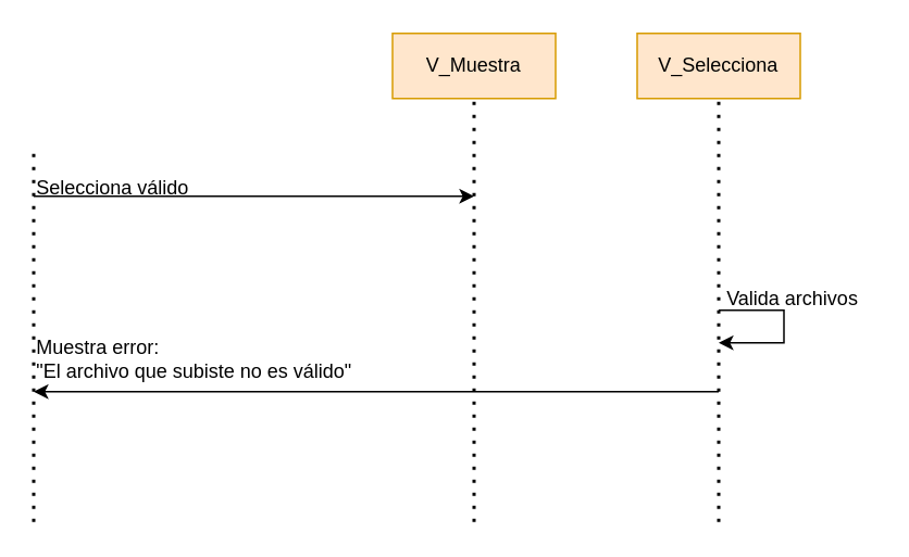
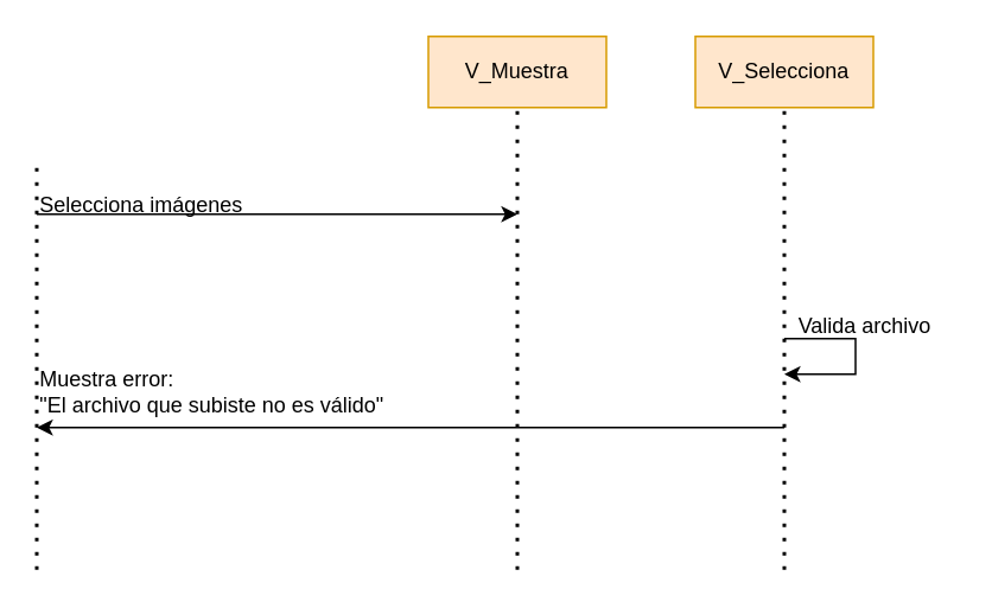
  <mxCell id="0" />
  <mxCell id="1" parent="0" />
  <mxCell id="2" value="" style="endArrow=none;dashed=1;html=1;dashPattern=1 3;strokeWidth=2;rounded=0;" parent="1" edge="1"><mxGeometry width="50" height="50" relative="1" as="geometry"><mxPoint x="20" y="320" as="sourcePoint" /><mxPoint x="20" y="90" as="targetPoint" /></mxGeometry></mxCell>
  <mxCell id="3" value="" style="endArrow=none;dashed=1;html=1;dashPattern=1 3;strokeWidth=2;rounded=0;entryX=0.5;entryY=1;entryDx=0;entryDy=0;" parent="1" edge="1"><mxGeometry width="50" height="50" relative="1" as="geometry"><mxPoint x="290" y="320" as="sourcePoint" /><mxPoint x="290" y="60" as="targetPoint" /></mxGeometry></mxCell>
  <mxCell id="4" value="" style="endArrow=classic;html=1;rounded=0;" parent="1" edge="1"><mxGeometry width="50" height="50" relative="1" as="geometry"><mxPoint x="20" y="120" as="sourcePoint" /><mxPoint x="290" y="120" as="targetPoint" /></mxGeometry></mxCell>
  <mxCell id="5" value="V_Muestra" style="rounded=0;whiteSpace=wrap;html=1;fillColor=#ffe6cc;strokeColor=#d79b00;" parent="1" vertex="1"><mxGeometry x="240" y="20" width="100" height="40" as="geometry" /></mxCell>
  <mxCell id="6" value="" style="endArrow=classic;html=1;rounded=0;" parent="1" edge="1"><mxGeometry width="50" height="50" relative="1" as="geometry"><mxPoint x="440" y="240" as="sourcePoint" /><mxPoint x="20" y="240" as="targetPoint" /></mxGeometry></mxCell>
- <mxCell id="7" value="Selecciona válido" style="text;html=1;align=left;verticalAlign=middle;resizable=0;points=[];autosize=1;strokeColor=none;fillColor=none;" parent="1" vertex="1"><mxGeometry x="20" y="100" width="140" height="30" as="geometry" /></mxCell>
+ <mxCell id="7" value="Selecciona imágenes" style="text;html=1;align=left;verticalAlign=middle;resizable=0;points=[];autosize=1;strokeColor=none;fillColor=none;" parent="1" vertex="1"><mxGeometry x="20" y="100" width="140" height="30" as="geometry" /></mxCell>
  <mxCell id="8" value="Muestra error:&lt;div&gt;&quot;El archivo que subiste no es válido&quot;&lt;/div&gt;" style="text;html=1;align=left;verticalAlign=middle;resizable=0;points=[];autosize=1;strokeColor=none;fillColor=none;" parent="1" vertex="1"><mxGeometry x="20" y="200" width="220" height="40" as="geometry" /></mxCell>
  <mxCell id="9" value="" style="endArrow=none;dashed=1;html=1;dashPattern=1 3;strokeWidth=2;rounded=0;entryX=0.5;entryY=1;entryDx=0;entryDy=0;" parent="1" edge="1"><mxGeometry width="50" height="50" relative="1" as="geometry"><mxPoint x="440" y="320" as="sourcePoint" /><mxPoint x="440" y="60" as="targetPoint" /></mxGeometry></mxCell>
  <mxCell id="10" value="V_Selecciona" style="rounded=0;whiteSpace=wrap;html=1;fillColor=#ffe6cc;strokeColor=#d79b00;" parent="1" vertex="1"><mxGeometry x="390" y="20" width="100" height="40" as="geometry" /></mxCell>
  <mxCell id="11" value="" style="endArrow=classic;html=1;rounded=0;" parent="1" edge="1"><mxGeometry width="50" height="50" relative="1" as="geometry"><mxPoint x="440" y="190" as="sourcePoint" /><mxPoint x="440" y="210" as="targetPoint" /><Array as="points"><mxPoint x="480" y="190" /><mxPoint x="480" y="210" /></Array></mxGeometry></mxCell>
- <mxCell id="12" value="Valida archivos" style="text;html=1;align=center;verticalAlign=middle;resizable=0;points=[];autosize=1;strokeColor=none;fillColor=none;" parent="1" vertex="1"><mxGeometry x="435" y="168" width="100" height="30" as="geometry" /></mxCell>
+ <mxCell id="12" value="Valida archivo" style="text;html=1;align=center;verticalAlign=middle;resizable=0;points=[];autosize=1;strokeColor=none;fillColor=none;" parent="1" vertex="1"><mxGeometry x="435" y="168" width="100" height="30" as="geometry" /></mxCell>
